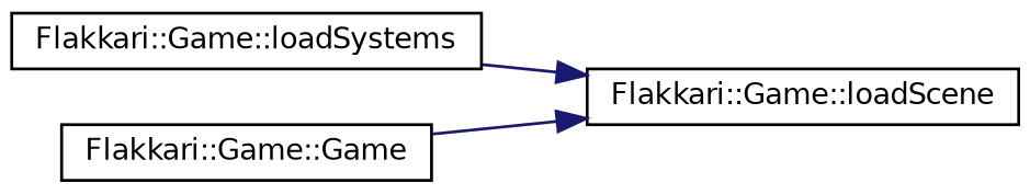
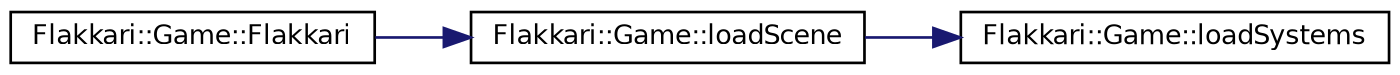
  digraph {
    rankdir=RL
    node [color=black fillcolor=white fontname=Helvetica fontsize=10 shape=record style=filled]
    edge [color=midnightblue dir=back fontname=Helvetica fontsize=10 labelfontname=Helvetica labelfontsize=10 style=solid]
    n1 [height=0.2 label="Flakkari::Game::loadSystems" width=0.4]
    n2 [height=0.2 label="Flakkari::Game::loadScene" width=0.4]
-   n3 [height=0.2 label="Flakkari::Game::Game" width=0.4]
-   n2 -> n1
+   n3 [height=0.2 label="Flakkari::Game::Flakkari" width=0.4]
+   n1 -> n2
    n2 -> n3
  }
